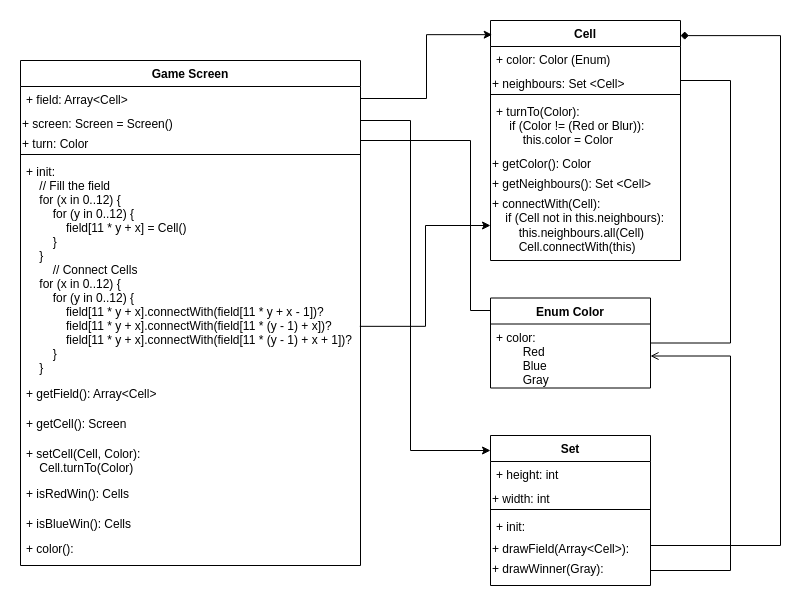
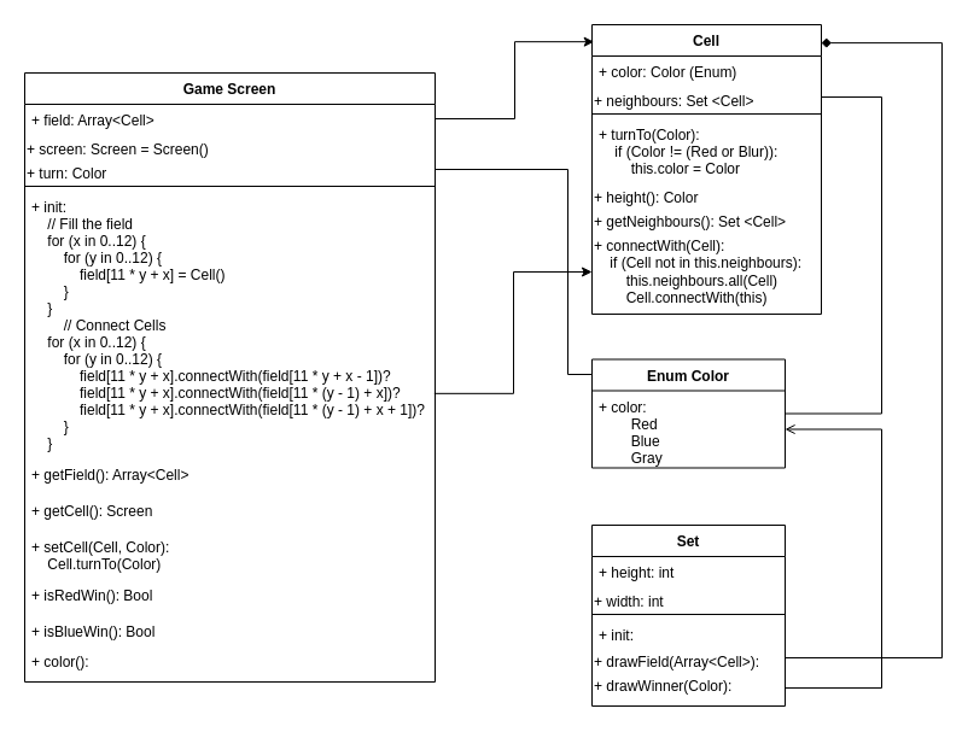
  <mxCell id="0" />
  <mxCell id="1" parent="0" />
  <mxCell id="2" value="Game Screen" style="swimlane;fontStyle=1;align=center;verticalAlign=top;childLayout=stackLayout;horizontal=1;startSize=26;horizontalStack=0;resizeParent=1;resizeParentMax=0;resizeLast=0;collapsible=1;marginBottom=0;" parent="1" vertex="1"><mxGeometry x="20" y="60" width="340" height="505" as="geometry" /></mxCell>
  <mxCell id="3" value="+ field: Array&lt;Cell&gt;" style="text;strokeColor=none;fillColor=none;align=left;verticalAlign=top;spacingLeft=4;spacingRight=4;overflow=hidden;rotatable=0;points=[[0,0.5],[1,0.5]];portConstraint=eastwest;" parent="2" vertex="1"><mxGeometry y="26" width="340" height="24" as="geometry" /></mxCell>
  <mxCell id="4" value="+ screen: Screen = Screen()" style="text;whiteSpace=wrap;html=1;" vertex="1" parent="2"><mxGeometry y="50" width="340" height="20" as="geometry" /></mxCell>
  <mxCell id="5" value="+ turn: Color" style="text;whiteSpace=wrap;html=1;" vertex="1" parent="2"><mxGeometry y="70" width="340" height="20" as="geometry" /></mxCell>
  <mxCell id="6" value="" style="line;strokeWidth=1;fillColor=none;align=left;verticalAlign=middle;spacingTop=-1;spacingLeft=3;spacingRight=3;rotatable=0;labelPosition=right;points=[];portConstraint=eastwest;" parent="2" vertex="1"><mxGeometry y="90" width="340" height="8" as="geometry" /></mxCell>
  <mxCell id="7" value="+ init:&#10;    // Fill the field&#10;    for (x in 0..12) {&#10;        for (y in 0..12) {&#10;            field[11 * y + x] = Cell()&#10;        }&#10;    }&#10;        // Connect Cells&#10;    for (x in 0..12) {&#10;        for (y in 0..12) {&#10;            field[11 * y + x].connectWith(field[11 * y + x - 1])?&#10;            field[11 * y + x].connectWith(field[11 * (y - 1) + x])?&#10;            field[11 * y + x].connectWith(field[11 * (y - 1) + x + 1])?&#10;        }&#10;    }&#10;&#10;" style="text;strokeColor=none;fillColor=none;align=left;verticalAlign=top;spacingLeft=4;spacingRight=4;overflow=hidden;rotatable=0;points=[[0,0.5],[1,0.5]];portConstraint=eastwest;" parent="2" vertex="1"><mxGeometry y="98" width="340" height="222" as="geometry" /></mxCell>
  <mxCell id="8" value="+ getField(): Array&lt;Cell&gt;" style="text;strokeColor=none;fillColor=none;align=left;verticalAlign=top;spacingLeft=4;spacingRight=4;overflow=hidden;rotatable=0;points=[[0,0.5],[1,0.5]];portConstraint=eastwest;" vertex="1" parent="2"><mxGeometry y="320" width="340" height="30" as="geometry" /></mxCell>
  <mxCell id="9" value="+ getCell(): Screen&#10;" style="text;strokeColor=none;fillColor=none;align=left;verticalAlign=top;spacingLeft=4;spacingRight=4;overflow=hidden;rotatable=0;points=[[0,0.5],[1,0.5]];portConstraint=eastwest;" vertex="1" parent="2"><mxGeometry y="350" width="340" height="30" as="geometry" /></mxCell>
  <mxCell id="10" value="+ setCell(Cell, Color): &#10;    Cell.turnTo(Color)&#10;" style="text;strokeColor=none;fillColor=none;align=left;verticalAlign=top;spacingLeft=4;spacingRight=4;overflow=hidden;rotatable=0;points=[[0,0.5],[1,0.5]];portConstraint=eastwest;" vertex="1" parent="2"><mxGeometry y="380" width="340" height="40" as="geometry" /></mxCell>
- <mxCell id="11" value="+ isRedWin(): Cells&#10;" style="text;strokeColor=none;fillColor=none;align=left;verticalAlign=top;spacingLeft=4;spacingRight=4;overflow=hidden;rotatable=0;points=[[0,0.5],[1,0.5]];portConstraint=eastwest;" vertex="1" parent="2"><mxGeometry y="420" width="340" height="30" as="geometry" /></mxCell>
- <mxCell id="12" value="+ isBlueWin(): Cells" style="text;strokeColor=none;fillColor=none;align=left;verticalAlign=top;spacingLeft=4;spacingRight=4;overflow=hidden;rotatable=0;points=[[0,0.5],[1,0.5]];portConstraint=eastwest;" vertex="1" parent="2"><mxGeometry y="450" width="340" height="25" as="geometry" /></mxCell>
+ <mxCell id="11" value="+ isRedWin(): Bool&#10;" style="text;strokeColor=none;fillColor=none;align=left;verticalAlign=top;spacingLeft=4;spacingRight=4;overflow=hidden;rotatable=0;points=[[0,0.5],[1,0.5]];portConstraint=eastwest;" vertex="1" parent="2"><mxGeometry y="420" width="340" height="30" as="geometry" /></mxCell>
+ <mxCell id="12" value="+ isBlueWin(): Bool" style="text;strokeColor=none;fillColor=none;align=left;verticalAlign=top;spacingLeft=4;spacingRight=4;overflow=hidden;rotatable=0;points=[[0,0.5],[1,0.5]];portConstraint=eastwest;" vertex="1" parent="2"><mxGeometry y="450" width="340" height="25" as="geometry" /></mxCell>
  <mxCell id="13" value="+ color():" style="text;strokeColor=none;fillColor=none;align=left;verticalAlign=top;spacingLeft=4;spacingRight=4;overflow=hidden;rotatable=0;points=[[0,0.5],[1,0.5]];portConstraint=eastwest;" vertex="1" parent="2"><mxGeometry y="475" width="340" height="30" as="geometry" /></mxCell>
  <mxCell id="14" value="Cell" style="swimlane;fontStyle=1;align=center;verticalAlign=top;childLayout=stackLayout;horizontal=1;startSize=26;horizontalStack=0;resizeParent=1;resizeParentMax=0;resizeLast=0;collapsible=1;marginBottom=0;" parent="1" vertex="1"><mxGeometry x="490" y="20" width="190" height="240" as="geometry" /></mxCell>
  <mxCell id="15" value="+ color: Color (Enum)" style="text;strokeColor=none;fillColor=none;align=left;verticalAlign=top;spacingLeft=4;spacingRight=4;overflow=hidden;rotatable=0;points=[[0,0.5],[1,0.5]];portConstraint=eastwest;" parent="14" vertex="1"><mxGeometry y="26" width="190" height="24" as="geometry" /></mxCell>
  <mxCell id="16" value="+ neighbours: Set &amp;lt;Cell&amp;gt;" style="text;whiteSpace=wrap;html=1;" vertex="1" parent="14"><mxGeometry y="50" width="190" height="20" as="geometry" /></mxCell>
  <mxCell id="17" value="" style="line;strokeWidth=1;fillColor=none;align=left;verticalAlign=middle;spacingTop=-1;spacingLeft=3;spacingRight=3;rotatable=0;labelPosition=right;points=[];portConstraint=eastwest;" parent="14" vertex="1"><mxGeometry y="70" width="190" height="8" as="geometry" /></mxCell>
  <mxCell id="18" value="+ turnTo(Color):&#10;    if (Color != (Red or Blur)):&#10;        this.color = Color&#10;&#10;&#10;&#10;&#10;" style="text;strokeColor=none;fillColor=none;align=left;verticalAlign=top;spacingLeft=4;spacingRight=4;overflow=hidden;rotatable=0;points=[[0,0.5],[1,0.5]];portConstraint=eastwest;rounded=0;glass=0;sketch=0;shadow=0;" parent="14" vertex="1"><mxGeometry y="78" width="190" height="52" as="geometry" /></mxCell>
- <mxCell id="19" value="+ getColor(): Color" style="text;whiteSpace=wrap;html=1;" vertex="1" parent="14"><mxGeometry y="130" width="190" height="20" as="geometry" /></mxCell>
+ <mxCell id="19" value="+ height(): Color" style="text;whiteSpace=wrap;html=1;" vertex="1" parent="14"><mxGeometry y="130" width="190" height="20" as="geometry" /></mxCell>
  <mxCell id="20" value="+ getNeighbours(): Set &amp;lt;Cell&amp;gt;" style="text;whiteSpace=wrap;html=1;" vertex="1" parent="14"><mxGeometry y="150" width="190" height="20" as="geometry" /></mxCell>
  <mxCell id="21" value="+ connectWith(Cell):&lt;br&gt;&amp;nbsp;&amp;nbsp;&amp;nbsp;&amp;nbsp;if (Cell not in this.neighbours):&lt;br&gt;&amp;nbsp;&amp;nbsp;&amp;nbsp;&amp;nbsp;&amp;nbsp;&amp;nbsp;&amp;nbsp;&amp;nbsp;this.neighbours.all(Cell)&lt;br&gt;&amp;nbsp;&amp;nbsp;&amp;nbsp;&amp;nbsp;&amp;nbsp;&amp;nbsp;&amp;nbsp;&amp;nbsp;Cell.connectWith(this)" style="text;whiteSpace=wrap;html=1;" vertex="1" parent="14"><mxGeometry y="170" width="190" height="70" as="geometry" /></mxCell>
  <mxCell id="22" value="Enum Color" style="swimlane;fontStyle=1;align=center;verticalAlign=top;childLayout=stackLayout;horizontal=1;startSize=26;horizontalStack=0;resizeParent=1;resizeParentMax=0;resizeLast=0;collapsible=1;marginBottom=0;" parent="1" vertex="1"><mxGeometry x="490" y="297.5" width="160" height="90" as="geometry" /></mxCell>
  <mxCell id="23" value="+ color:&#10;        Red&#10;        Blue&#10;        Gray&#10;" style="text;strokeColor=none;fillColor=none;align=left;verticalAlign=top;spacingLeft=4;spacingRight=4;overflow=hidden;rotatable=0;points=[[0,0.5],[1,0.5]];portConstraint=eastwest;" parent="22" vertex="1"><mxGeometry y="26" width="160" height="64" as="geometry" /></mxCell>
  <mxCell id="24" value="Set" style="swimlane;fontStyle=1;align=center;verticalAlign=top;childLayout=stackLayout;horizontal=1;startSize=26;horizontalStack=0;resizeParent=1;resizeParentMax=0;resizeLast=0;collapsible=1;marginBottom=0;" parent="1" vertex="1"><mxGeometry x="490" y="435" width="160" height="150" as="geometry" /></mxCell>
  <mxCell id="25" value="+ height: int" style="text;strokeColor=none;fillColor=none;align=left;verticalAlign=top;spacingLeft=4;spacingRight=4;overflow=hidden;rotatable=0;points=[[0,0.5],[1,0.5]];portConstraint=eastwest;" parent="24" vertex="1"><mxGeometry y="26" width="160" height="24" as="geometry" /></mxCell>
  <mxCell id="26" value="+ width: int" style="text;whiteSpace=wrap;html=1;" vertex="1" parent="24"><mxGeometry y="50" width="160" height="20" as="geometry" /></mxCell>
  <mxCell id="27" value="" style="line;strokeWidth=1;fillColor=none;align=left;verticalAlign=middle;spacingTop=-1;spacingLeft=3;spacingRight=3;rotatable=0;labelPosition=right;points=[];portConstraint=eastwest;" parent="24" vertex="1"><mxGeometry y="70" width="160" height="8" as="geometry" /></mxCell>
  <mxCell id="28" value="+ init:" style="text;strokeColor=none;fillColor=none;align=left;verticalAlign=top;spacingLeft=4;spacingRight=4;overflow=hidden;rotatable=0;points=[[0,0.5],[1,0.5]];portConstraint=eastwest;" parent="24" vertex="1"><mxGeometry y="78" width="160" height="22" as="geometry" /></mxCell>
  <mxCell id="29" value="+ drawField(Array&amp;lt;Cell&amp;gt;):" style="text;whiteSpace=wrap;html=1;" vertex="1" parent="24"><mxGeometry y="100" width="160" height="20" as="geometry" /></mxCell>
- <mxCell id="30" value="+ drawWinner(Gray):" style="text;whiteSpace=wrap;html=1;" vertex="1" parent="24"><mxGeometry y="120" width="160" height="30" as="geometry" /></mxCell>
+ <mxCell id="30" value="+ drawWinner(Color):" style="text;whiteSpace=wrap;html=1;" vertex="1" parent="24"><mxGeometry y="120" width="160" height="30" as="geometry" /></mxCell>
  <mxCell id="31" style="edgeStyle=elbowEdgeStyle;rounded=0;orthogonalLoop=1;jettySize=auto;html=1;exitX=0.998;exitY=0.756;exitDx=0;exitDy=0;exitPerimeter=0;" edge="1" parent="1" source="7" target="21"><mxGeometry relative="1" as="geometry" /></mxCell>
  <mxCell id="32" style="edgeStyle=elbowEdgeStyle;rounded=0;orthogonalLoop=1;jettySize=auto;html=1;entryX=0.009;entryY=0.059;entryDx=0;entryDy=0;entryPerimeter=0;" edge="1" parent="1" source="3" target="14"><mxGeometry relative="1" as="geometry" /></mxCell>
  <mxCell id="33" style="edgeStyle=elbowEdgeStyle;rounded=0;orthogonalLoop=1;jettySize=auto;html=1;endArrow=none;" edge="1" parent="1" source="16" target="22"><mxGeometry relative="1" as="geometry"><Array as="points"><mxPoint x="730" y="210" /></Array></mxGeometry></mxCell>
- <mxCell id="34" style="edgeStyle=elbowEdgeStyle;rounded=0;orthogonalLoop=1;jettySize=auto;html=1;entryX=0;entryY=0.1;entryDx=0;entryDy=0;entryPerimeter=0;" edge="1" parent="1" source="4" target="24"><mxGeometry relative="1" as="geometry"><Array as="points"><mxPoint x="410" y="290" /></Array></mxGeometry></mxCell>
  <mxCell id="35" style="edgeStyle=elbowEdgeStyle;rounded=0;orthogonalLoop=1;jettySize=auto;html=1;entryX=0;entryY=0.139;entryDx=0;entryDy=0;entryPerimeter=0;endArrow=none;" edge="1" parent="1" source="5" target="22"><mxGeometry relative="1" as="geometry"><Array as="points"><mxPoint x="470" y="230" /></Array></mxGeometry></mxCell>
  <mxCell id="36" style="edgeStyle=elbowEdgeStyle;rounded=0;orthogonalLoop=1;jettySize=auto;html=1;endArrow=open;" edge="1" parent="1" source="30" target="23"><mxGeometry relative="1" as="geometry"><Array as="points"><mxPoint x="730" y="471" /></Array></mxGeometry></mxCell>
  <mxCell id="37" style="edgeStyle=elbowEdgeStyle;rounded=0;orthogonalLoop=1;jettySize=auto;html=1;entryX=1;entryY=0.063;entryDx=0;entryDy=0;entryPerimeter=0;endArrow=diamond;" edge="1" parent="1" source="29" target="14"><mxGeometry relative="1" as="geometry"><Array as="points"><mxPoint x="780" y="398" /></Array></mxGeometry></mxCell>
